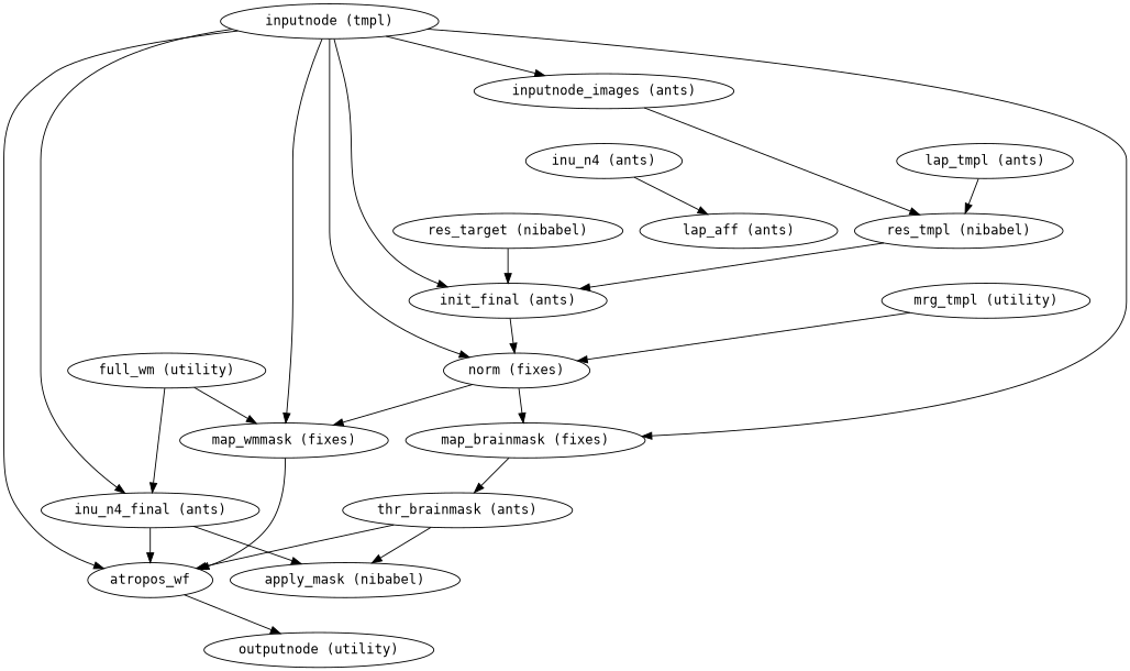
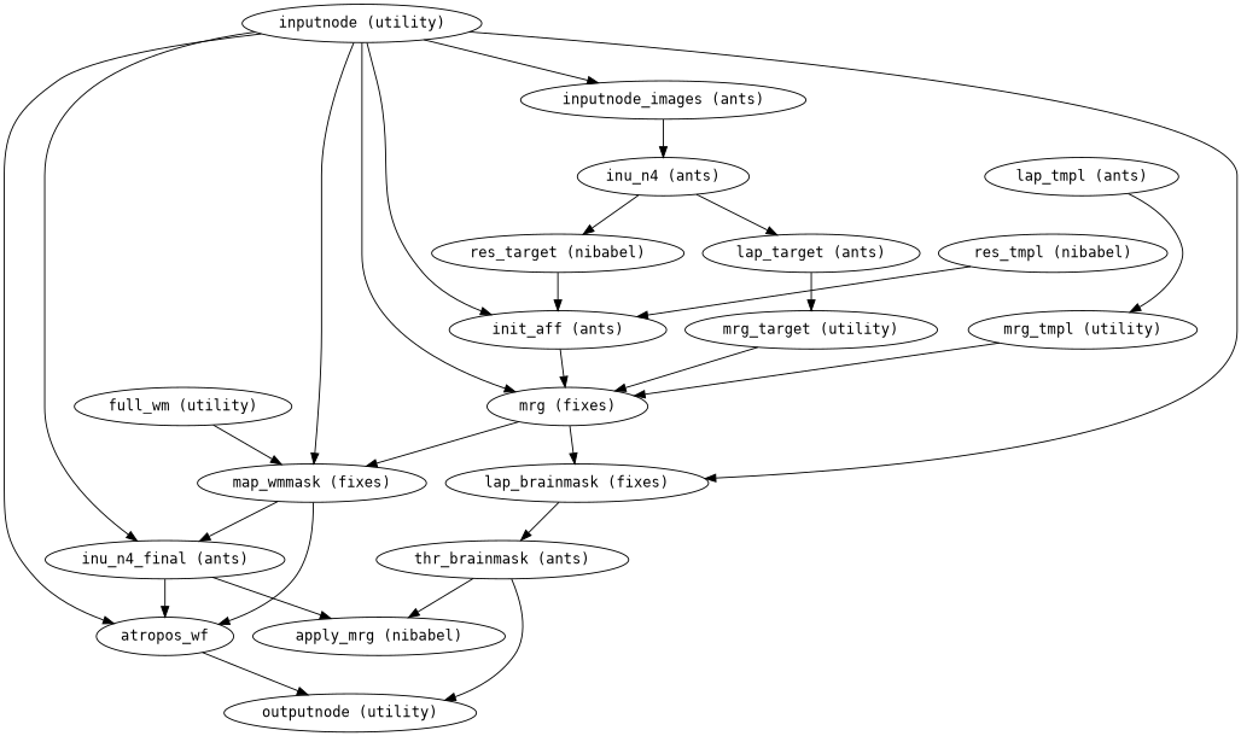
  strict digraph {
    fontname="DejaVu Sans Mono"
    node [fontname="DejaVu Sans Mono"]
    edge [fontname="DejaVu Sans Mono"]
    n1 [label="inputnode_images (ants)"]
-   "inputnode (utility)" [label="inputnode (tmpl)"]
+   "inputnode (utility)"
    "inu_n4_final (ants)"
-   "init_aff (ants)" [label="init_final (ants)"]
-   "norm (fixes)"
-   "map_brainmask (fixes)"
+   "init_aff (ants)"
+   "norm (fixes)" [label="mrg (fixes)"]
+   "map_brainmask (fixes)" [label="lap_brainmask (fixes)"]
    "map_wmmask (fixes)"
    atropos_wf
    "inu_n4 (ants)"
-   "apply_mask (nibabel)"
+   "apply_mask (nibabel)" [label="apply_mrg (nibabel)"]
    "thr_brainmask (ants)"
    "outputnode (utility)"
    "res_target (nibabel)"
-   "lap_target (ants)" [label="lap_aff (ants)"]
+   "lap_target (ants)"
+   "mrg_target (utility)"
    "res_tmpl (nibabel)"
    "full_wm (utility)"
    "lap_tmpl (ants)"
    "mrg_tmpl (utility)"
-   n1 -> "res_tmpl (nibabel)"
+   n1 -> "inu_n4 (ants)"
    "inputnode (utility)" -> n1
    "inputnode (utility)" -> "inu_n4_final (ants)"
    "inputnode (utility)" -> "init_aff (ants)"
    "inputnode (utility)" -> "norm (fixes)"
    "inputnode (utility)" -> "map_brainmask (fixes)"
    "inputnode (utility)" -> "map_wmmask (fixes)"
    "inputnode (utility)" -> atropos_wf
    "inu_n4_final (ants)" -> atropos_wf
    "inu_n4_final (ants)" -> "apply_mask (nibabel)"
    "init_aff (ants)" -> "norm (fixes)"
    "norm (fixes)" -> "map_brainmask (fixes)"
    "norm (fixes)" -> "map_wmmask (fixes)"
    "map_brainmask (fixes)" -> "thr_brainmask (ants)"
-   "full_wm (utility)" -> "inu_n4_final (ants)"
+   "map_wmmask (fixes)" -> "inu_n4_final (ants)"
    "map_wmmask (fixes)" -> atropos_wf
    atropos_wf -> "outputnode (utility)"
+   "inu_n4 (ants)" -> "res_target (nibabel)"
    "inu_n4 (ants)" -> "lap_target (ants)"
-   "thr_brainmask (ants)" -> atropos_wf
+   "thr_brainmask (ants)" -> "outputnode (utility)"
    "thr_brainmask (ants)" -> "apply_mask (nibabel)"
    "res_target (nibabel)" -> "init_aff (ants)"
+   "lap_target (ants)" -> "mrg_target (utility)"
+   "mrg_target (utility)" -> "norm (fixes)"
    "res_tmpl (nibabel)" -> "init_aff (ants)"
    "full_wm (utility)" -> "map_wmmask (fixes)"
-   "lap_tmpl (ants)" -> "res_tmpl (nibabel)"
+   "lap_tmpl (ants)" -> "mrg_tmpl (utility)"
    "mrg_tmpl (utility)" -> "norm (fixes)"
  }
